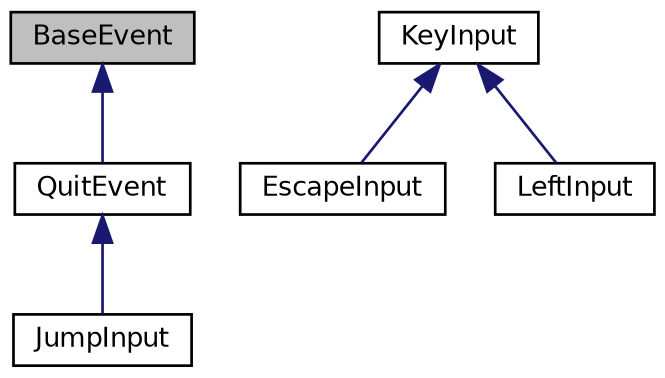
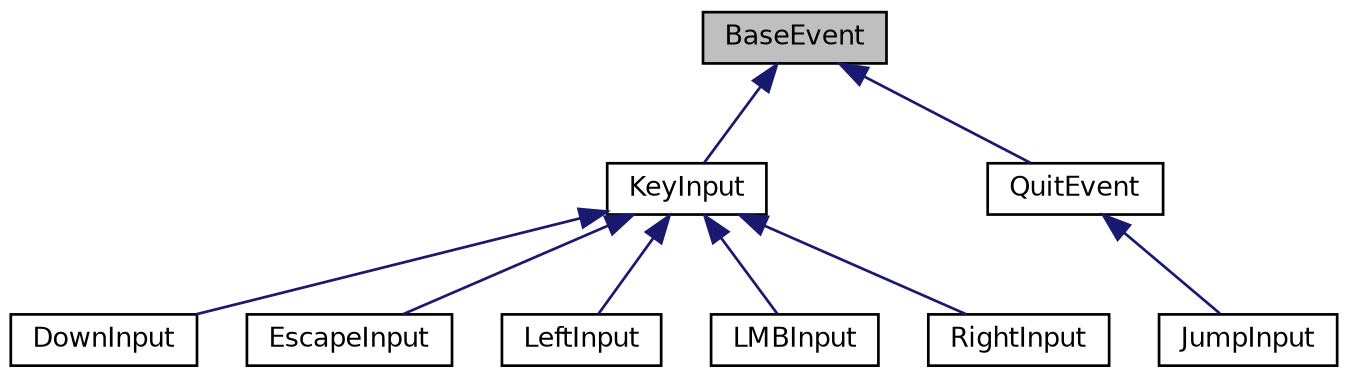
  digraph {
    node [color=black fillcolor=white fontname=Helvetica fontsize=10 shape=record style=filled]
    edge [color=midnightblue dir=back fontname=Helvetica fontsize=10 labelfontname=Helvetica labelfontsize=10 style=solid]
    n1 [fillcolor=grey75 fontcolor=black height=0.2 label=BaseEvent width=0.4]
    n2 [height=0.2 label=KeyInput width=0.4]
    n3 [height=0.2 label=QuitEvent width=0.4]
+   n4 [height=0.2 label=DownInput width=0.4]
    n5 [height=0.2 label=EscapeInput width=0.4]
    n6 [height=0.2 label=LeftInput width=0.4]
+   n7 [height=0.2 label=LMBInput width=0.4]
+   n8 [height=0.2 label=RightInput width=0.4]
    n9 [height=0.2 label=JumpInput width=0.4]
+   n1 -> n2
    n1 -> n3
+   n2 -> n4
    n2 -> n5
    n2 -> n6
+   n2 -> n7
+   n2 -> n8
    n3 -> n9
  }
